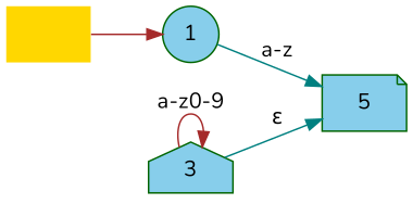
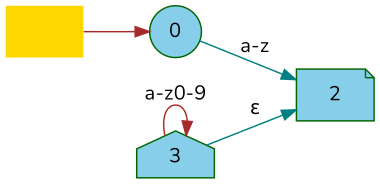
  digraph {
    fontname=Nunito
    rankdir=LR
    node [color=darkgreen fillcolor=skyblue fontname=Nunito style=filled]
    edge [color=brown fontname=Nunito]
    "" [fillcolor=gold shape=none]
-   1 [shape=circle]
-   2 [shape=note label=5]
+   1 [shape=circle label=0]
+   2 [shape=note]
    3 [shape=house]
    "" -> 1
    1 -> 2 [color=teal label="a-z"]
    3 -> 2 [color=teal label="&epsilon;"]
    3 -> 3 [label="a-z0-9"]
  }
